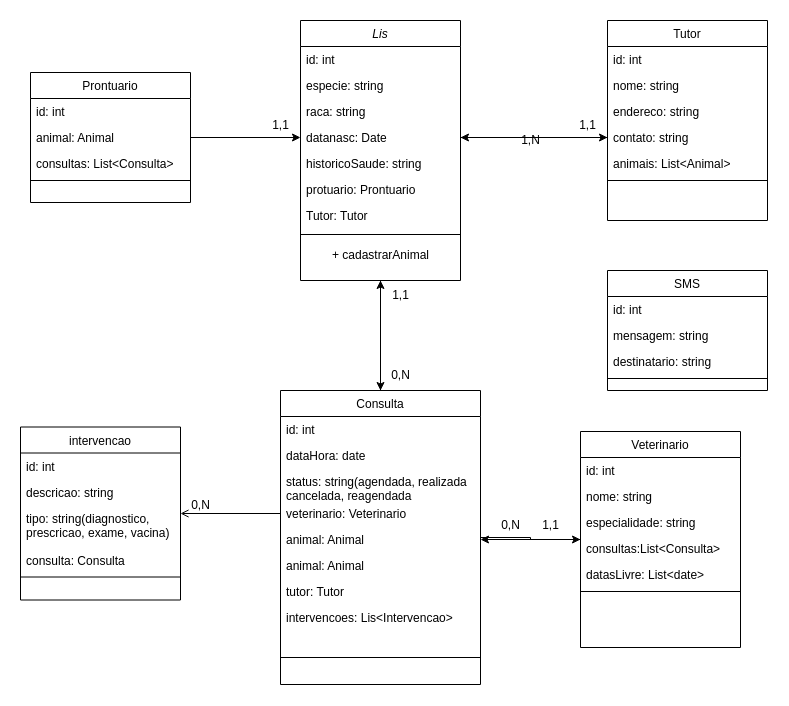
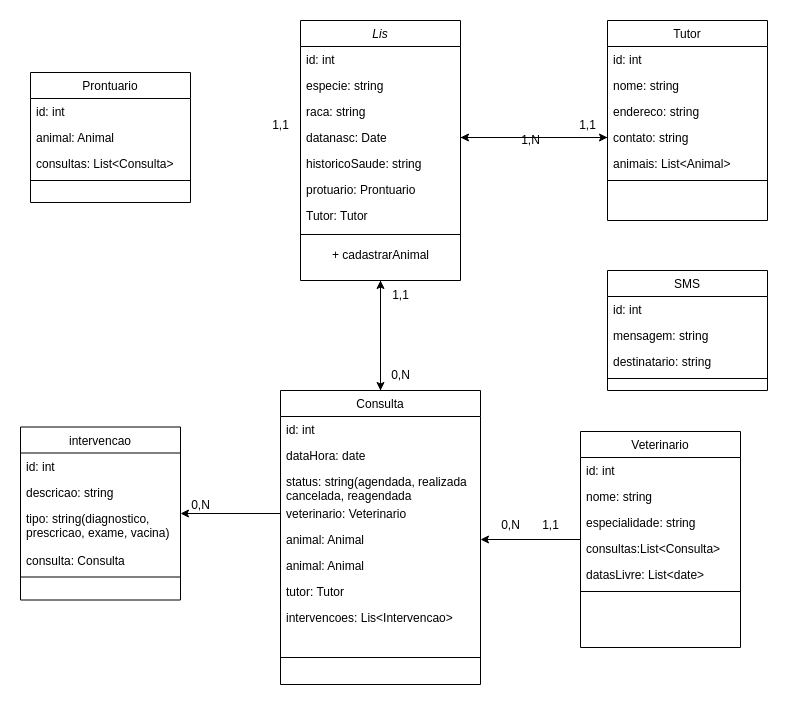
  <mxCell id="0" />
  <mxCell id="1" parent="0" />
  <mxCell id="2" style="edgeStyle=orthogonalEdgeStyle;rounded=0;orthogonalLoop=1;jettySize=auto;html=1;entryX=0.5;entryY=0;entryDx=0;entryDy=0;" edge="1" parent="1" source="3" target="22"><mxGeometry relative="1" as="geometry" /></mxCell>
  <mxCell id="3" value="Lis" style="swimlane;fontStyle=2;align=center;verticalAlign=top;childLayout=stackLayout;horizontal=1;startSize=26;horizontalStack=0;resizeParent=1;resizeLast=0;collapsible=1;marginBottom=0;rounded=0;shadow=0;strokeWidth=1;" parent="1" vertex="1"><mxGeometry x="300" y="20" width="160" height="260" as="geometry"><mxRectangle x="230" y="140" width="160" height="26" as="alternateBounds" /></mxGeometry></mxCell>
  <mxCell id="4" value="id: int" style="text;align=left;verticalAlign=top;spacingLeft=4;spacingRight=4;overflow=hidden;rotatable=0;points=[[0,0.5],[1,0.5]];portConstraint=eastwest;" parent="3" vertex="1"><mxGeometry y="26" width="160" height="26" as="geometry" /></mxCell>
  <mxCell id="5" value="especie: string" style="text;align=left;verticalAlign=top;spacingLeft=4;spacingRight=4;overflow=hidden;rotatable=0;points=[[0,0.5],[1,0.5]];portConstraint=eastwest;rounded=0;shadow=0;html=0;" parent="3" vertex="1"><mxGeometry y="52" width="160" height="26" as="geometry" /></mxCell>
  <mxCell id="6" value="raca: string" style="text;align=left;verticalAlign=top;spacingLeft=4;spacingRight=4;overflow=hidden;rotatable=0;points=[[0,0.5],[1,0.5]];portConstraint=eastwest;rounded=0;shadow=0;html=0;" parent="3" vertex="1"><mxGeometry y="78" width="160" height="26" as="geometry" /></mxCell>
  <mxCell id="7" value="datanasc: Date" style="text;align=left;verticalAlign=top;spacingLeft=4;spacingRight=4;overflow=hidden;rotatable=0;points=[[0,0.5],[1,0.5]];portConstraint=eastwest;rounded=0;shadow=0;html=0;" parent="3" vertex="1"><mxGeometry y="104" width="160" height="26" as="geometry" /></mxCell>
  <mxCell id="8" value="historicoSaude: string" style="text;align=left;verticalAlign=top;spacingLeft=4;spacingRight=4;overflow=hidden;rotatable=0;points=[[0,0.5],[1,0.5]];portConstraint=eastwest;rounded=0;shadow=0;html=0;" parent="3" vertex="1"><mxGeometry y="130" width="160" height="26" as="geometry" /></mxCell>
  <mxCell id="9" value="protuario: Prontuario" style="text;align=left;verticalAlign=top;spacingLeft=4;spacingRight=4;overflow=hidden;rotatable=0;points=[[0,0.5],[1,0.5]];portConstraint=eastwest;rounded=0;shadow=0;html=0;" parent="3" vertex="1"><mxGeometry y="156" width="160" height="26" as="geometry" /></mxCell>
  <mxCell id="10" value="Tutor: Tutor" style="text;align=left;verticalAlign=top;spacingLeft=4;spacingRight=4;overflow=hidden;rotatable=0;points=[[0,0.5],[1,0.5]];portConstraint=eastwest;rounded=0;shadow=0;html=0;" parent="3" vertex="1"><mxGeometry y="182" width="160" height="26" as="geometry" /></mxCell>
  <mxCell id="11" value="" style="line;html=1;strokeWidth=1;align=left;verticalAlign=middle;spacingTop=-1;spacingLeft=3;spacingRight=3;rotatable=0;labelPosition=right;points=[];portConstraint=eastwest;" parent="3" vertex="1"><mxGeometry y="208" width="160" height="12" as="geometry" /></mxCell>
  <mxCell id="12" value="+ cadastrarAnimal" style="text;html=1;align=center;verticalAlign=middle;resizable=0;points=[];autosize=1;strokeColor=none;fillColor=none;" vertex="1" parent="3"><mxGeometry y="220" width="160" height="30" as="geometry" /></mxCell>
  <mxCell id="13" value="Tutor" style="swimlane;fontStyle=0;align=center;verticalAlign=top;childLayout=stackLayout;horizontal=1;startSize=26;horizontalStack=0;resizeParent=1;resizeLast=0;collapsible=1;marginBottom=0;rounded=0;shadow=0;strokeWidth=1;" parent="1" vertex="1"><mxGeometry x="607" y="20" width="160" height="200" as="geometry"><mxRectangle x="550" y="140" width="160" height="26" as="alternateBounds" /></mxGeometry></mxCell>
  <mxCell id="14" value="id: int" style="text;align=left;verticalAlign=top;spacingLeft=4;spacingRight=4;overflow=hidden;rotatable=0;points=[[0,0.5],[1,0.5]];portConstraint=eastwest;" parent="13" vertex="1"><mxGeometry y="26" width="160" height="26" as="geometry" /></mxCell>
  <mxCell id="15" value="nome: string" style="text;align=left;verticalAlign=top;spacingLeft=4;spacingRight=4;overflow=hidden;rotatable=0;points=[[0,0.5],[1,0.5]];portConstraint=eastwest;rounded=0;shadow=0;html=0;" parent="13" vertex="1"><mxGeometry y="52" width="160" height="26" as="geometry" /></mxCell>
  <mxCell id="16" value="endereco: string" style="text;align=left;verticalAlign=top;spacingLeft=4;spacingRight=4;overflow=hidden;rotatable=0;points=[[0,0.5],[1,0.5]];portConstraint=eastwest;rounded=0;shadow=0;html=0;" parent="13" vertex="1"><mxGeometry y="78" width="160" height="26" as="geometry" /></mxCell>
  <mxCell id="17" value="contato: string" style="text;align=left;verticalAlign=top;spacingLeft=4;spacingRight=4;overflow=hidden;rotatable=0;points=[[0,0.5],[1,0.5]];portConstraint=eastwest;rounded=0;shadow=0;html=0;" parent="13" vertex="1"><mxGeometry y="104" width="160" height="26" as="geometry" /></mxCell>
  <mxCell id="18" value="animais: List&lt;Animal&gt;" style="text;align=left;verticalAlign=top;spacingLeft=4;spacingRight=4;overflow=hidden;rotatable=0;points=[[0,0.5],[1,0.5]];portConstraint=eastwest;rounded=0;shadow=0;html=0;" parent="13" vertex="1"><mxGeometry y="130" width="160" height="26" as="geometry" /></mxCell>
  <mxCell id="19" value="" style="line;html=1;strokeWidth=1;align=left;verticalAlign=middle;spacingTop=-1;spacingLeft=3;spacingRight=3;rotatable=0;labelPosition=right;points=[];portConstraint=eastwest;" parent="13" vertex="1"><mxGeometry y="156" width="160" height="8" as="geometry" /></mxCell>
- <mxCell id="20" style="edgeStyle=orthogonalEdgeStyle;rounded=0;orthogonalLoop=1;jettySize=auto;html=1;" edge="1" parent="1" source="22" target="33"><mxGeometry relative="1" as="geometry" /></mxCell>
  <mxCell id="21" style="edgeStyle=orthogonalEdgeStyle;rounded=0;orthogonalLoop=1;jettySize=auto;html=1;entryX=0.5;entryY=1;entryDx=0;entryDy=0;" edge="1" parent="1" source="22" target="3"><mxGeometry relative="1" as="geometry" /></mxCell>
  <mxCell id="22" value="Consulta" style="swimlane;fontStyle=0;align=center;verticalAlign=top;childLayout=stackLayout;horizontal=1;startSize=26;horizontalStack=0;resizeParent=1;resizeLast=0;collapsible=1;marginBottom=0;rounded=0;shadow=0;strokeWidth=1;" parent="1" vertex="1"><mxGeometry x="280" y="390" width="200" height="294" as="geometry"><mxRectangle x="550" y="140" width="160" height="26" as="alternateBounds" /></mxGeometry></mxCell>
  <mxCell id="23" value="id: int" style="text;align=left;verticalAlign=top;spacingLeft=4;spacingRight=4;overflow=hidden;rotatable=0;points=[[0,0.5],[1,0.5]];portConstraint=eastwest;" parent="22" vertex="1"><mxGeometry y="26" width="200" height="26" as="geometry" /></mxCell>
  <mxCell id="24" value="dataHora: date" style="text;align=left;verticalAlign=top;spacingLeft=4;spacingRight=4;overflow=hidden;rotatable=0;points=[[0,0.5],[1,0.5]];portConstraint=eastwest;rounded=0;shadow=0;html=0;" parent="22" vertex="1"><mxGeometry y="52" width="200" height="26" as="geometry" /></mxCell>
  <mxCell id="25" value="status: string(agendada, realizada&#10;cancelada, reagendada" style="text;align=left;verticalAlign=top;spacingLeft=4;spacingRight=4;overflow=hidden;rotatable=0;points=[[0,0.5],[1,0.5]];portConstraint=eastwest;rounded=0;shadow=0;html=0;" parent="22" vertex="1"><mxGeometry y="78" width="200" height="32" as="geometry" /></mxCell>
  <mxCell id="26" value="veterinario: Veterinario" style="text;align=left;verticalAlign=top;spacingLeft=4;spacingRight=4;overflow=hidden;rotatable=0;points=[[0,0.5],[1,0.5]];portConstraint=eastwest;rounded=0;shadow=0;html=0;" parent="22" vertex="1"><mxGeometry y="110" width="200" height="26" as="geometry" /></mxCell>
  <mxCell id="27" value="animal: Animal" style="text;align=left;verticalAlign=top;spacingLeft=4;spacingRight=4;overflow=hidden;rotatable=0;points=[[0,0.5],[1,0.5]];portConstraint=eastwest;rounded=0;shadow=0;html=0;" parent="22" vertex="1"><mxGeometry y="136" width="200" height="26" as="geometry" /></mxCell>
  <mxCell id="28" value="animal: Animal" style="text;align=left;verticalAlign=top;spacingLeft=4;spacingRight=4;overflow=hidden;rotatable=0;points=[[0,0.5],[1,0.5]];portConstraint=eastwest;rounded=0;shadow=0;html=0;" vertex="1" parent="22"><mxGeometry y="162" width="200" height="26" as="geometry" /></mxCell>
  <mxCell id="29" value="tutor: Tutor" style="text;align=left;verticalAlign=top;spacingLeft=4;spacingRight=4;overflow=hidden;rotatable=0;points=[[0,0.5],[1,0.5]];portConstraint=eastwest;rounded=0;shadow=0;html=0;" vertex="1" parent="22"><mxGeometry y="188" width="200" height="26" as="geometry" /></mxCell>
  <mxCell id="30" value="intervencoes: Lis&lt;Intervencao&gt;" style="text;align=left;verticalAlign=top;spacingLeft=4;spacingRight=4;overflow=hidden;rotatable=0;points=[[0,0.5],[1,0.5]];portConstraint=eastwest;rounded=0;shadow=0;html=0;" vertex="1" parent="22"><mxGeometry y="214" width="200" height="26" as="geometry" /></mxCell>
  <mxCell id="31" value="" style="line;html=1;strokeWidth=1;align=left;verticalAlign=middle;spacingTop=-1;spacingLeft=3;spacingRight=3;rotatable=0;labelPosition=right;points=[];portConstraint=eastwest;" parent="22" vertex="1"><mxGeometry y="240" width="200" height="54" as="geometry" /></mxCell>
  <mxCell id="32" style="edgeStyle=orthogonalEdgeStyle;rounded=0;orthogonalLoop=1;jettySize=auto;html=1;entryX=1;entryY=0.5;entryDx=0;entryDy=0;" edge="1" parent="1" source="33" target="27"><mxGeometry relative="1" as="geometry" /></mxCell>
  <mxCell id="33" value="Veterinario" style="swimlane;fontStyle=0;align=center;verticalAlign=top;childLayout=stackLayout;horizontal=1;startSize=26;horizontalStack=0;resizeParent=1;resizeLast=0;collapsible=1;marginBottom=0;rounded=0;shadow=0;strokeWidth=1;" parent="1" vertex="1"><mxGeometry x="580" y="431" width="160" height="216" as="geometry"><mxRectangle x="550" y="140" width="160" height="26" as="alternateBounds" /></mxGeometry></mxCell>
  <mxCell id="34" value="id: int" style="text;align=left;verticalAlign=top;spacingLeft=4;spacingRight=4;overflow=hidden;rotatable=0;points=[[0,0.5],[1,0.5]];portConstraint=eastwest;" parent="33" vertex="1"><mxGeometry y="26" width="160" height="26" as="geometry" /></mxCell>
  <mxCell id="35" value="nome: string" style="text;align=left;verticalAlign=top;spacingLeft=4;spacingRight=4;overflow=hidden;rotatable=0;points=[[0,0.5],[1,0.5]];portConstraint=eastwest;rounded=0;shadow=0;html=0;" parent="33" vertex="1"><mxGeometry y="52" width="160" height="26" as="geometry" /></mxCell>
  <mxCell id="36" value="especialidade: string" style="text;align=left;verticalAlign=top;spacingLeft=4;spacingRight=4;overflow=hidden;rotatable=0;points=[[0,0.5],[1,0.5]];portConstraint=eastwest;rounded=0;shadow=0;html=0;" parent="33" vertex="1"><mxGeometry y="78" width="160" height="26" as="geometry" /></mxCell>
  <mxCell id="37" value="consultas:List&lt;Consulta&gt;" style="text;align=left;verticalAlign=top;spacingLeft=4;spacingRight=4;overflow=hidden;rotatable=0;points=[[0,0.5],[1,0.5]];portConstraint=eastwest;rounded=0;shadow=0;html=0;" parent="33" vertex="1"><mxGeometry y="104" width="160" height="26" as="geometry" /></mxCell>
  <mxCell id="38" value="datasLivre: List&lt;date&gt;" style="text;align=left;verticalAlign=top;spacingLeft=4;spacingRight=4;overflow=hidden;rotatable=0;points=[[0,0.5],[1,0.5]];portConstraint=eastwest;rounded=0;shadow=0;html=0;" parent="33" vertex="1"><mxGeometry y="130" width="160" height="26" as="geometry" /></mxCell>
  <mxCell id="39" value="" style="line;html=1;strokeWidth=1;align=left;verticalAlign=middle;spacingTop=-1;spacingLeft=3;spacingRight=3;rotatable=0;labelPosition=right;points=[];portConstraint=eastwest;" parent="33" vertex="1"><mxGeometry y="156" width="160" height="8" as="geometry" /></mxCell>
- <mxCell id="40" style="edgeStyle=orthogonalEdgeStyle;rounded=0;orthogonalLoop=1;jettySize=auto;html=1;entryX=0;entryY=0.5;entryDx=0;entryDy=0;" parent="1" source="41" target="7" edge="1"><mxGeometry relative="1" as="geometry" /></mxCell>
  <mxCell id="41" value="Prontuario" style="swimlane;fontStyle=0;align=center;verticalAlign=top;childLayout=stackLayout;horizontal=1;startSize=26;horizontalStack=0;resizeParent=1;resizeLast=0;collapsible=1;marginBottom=0;rounded=0;shadow=0;strokeWidth=1;" parent="1" vertex="1"><mxGeometry x="30" y="72" width="160" height="130" as="geometry"><mxRectangle x="550" y="140" width="160" height="26" as="alternateBounds" /></mxGeometry></mxCell>
  <mxCell id="42" value="id: int" style="text;align=left;verticalAlign=top;spacingLeft=4;spacingRight=4;overflow=hidden;rotatable=0;points=[[0,0.5],[1,0.5]];portConstraint=eastwest;" parent="41" vertex="1"><mxGeometry y="26" width="160" height="26" as="geometry" /></mxCell>
  <mxCell id="43" value="animal: Animal" style="text;align=left;verticalAlign=top;spacingLeft=4;spacingRight=4;overflow=hidden;rotatable=0;points=[[0,0.5],[1,0.5]];portConstraint=eastwest;rounded=0;shadow=0;html=0;" parent="41" vertex="1"><mxGeometry y="52" width="160" height="26" as="geometry" /></mxCell>
  <mxCell id="44" value="consultas: List&lt;Consulta&gt;" style="text;align=left;verticalAlign=top;spacingLeft=4;spacingRight=4;overflow=hidden;rotatable=0;points=[[0,0.5],[1,0.5]];portConstraint=eastwest;rounded=0;shadow=0;html=0;" parent="41" vertex="1"><mxGeometry y="78" width="160" height="26" as="geometry" /></mxCell>
  <mxCell id="45" value="" style="line;html=1;strokeWidth=1;align=left;verticalAlign=middle;spacingTop=-1;spacingLeft=3;spacingRight=3;rotatable=0;labelPosition=right;points=[];portConstraint=eastwest;" parent="41" vertex="1"><mxGeometry y="104" width="160" height="8" as="geometry" /></mxCell>
  <mxCell id="46" value="intervencao" style="swimlane;fontStyle=0;align=center;verticalAlign=top;childLayout=stackLayout;horizontal=1;startSize=26;horizontalStack=0;resizeParent=1;resizeLast=0;collapsible=1;marginBottom=0;rounded=0;shadow=0;strokeWidth=1;" parent="1" vertex="1"><mxGeometry x="20" y="426.5" width="160" height="173" as="geometry"><mxRectangle x="550" y="140" width="160" height="26" as="alternateBounds" /></mxGeometry></mxCell>
  <mxCell id="47" value="id: int" style="text;align=left;verticalAlign=top;spacingLeft=4;spacingRight=4;overflow=hidden;rotatable=0;points=[[0,0.5],[1,0.5]];portConstraint=eastwest;" parent="46" vertex="1"><mxGeometry y="26" width="160" height="26" as="geometry" /></mxCell>
  <mxCell id="48" value="descricao: string" style="text;align=left;verticalAlign=top;spacingLeft=4;spacingRight=4;overflow=hidden;rotatable=0;points=[[0,0.5],[1,0.5]];portConstraint=eastwest;rounded=0;shadow=0;html=0;" parent="46" vertex="1"><mxGeometry y="52" width="160" height="26" as="geometry" /></mxCell>
  <mxCell id="49" value="tipo: string(diagnostico, &#10;prescricao, exame, vacina)" style="text;align=left;verticalAlign=top;spacingLeft=4;spacingRight=4;overflow=hidden;rotatable=0;points=[[0,0.5],[1,0.5]];portConstraint=eastwest;rounded=0;shadow=0;html=0;" parent="46" vertex="1"><mxGeometry y="78" width="160" height="42" as="geometry" /></mxCell>
  <mxCell id="50" value="consulta: Consulta" style="text;align=left;verticalAlign=top;spacingLeft=4;spacingRight=4;overflow=hidden;rotatable=0;points=[[0,0.5],[1,0.5]];portConstraint=eastwest;rounded=0;shadow=0;html=0;" parent="46" vertex="1"><mxGeometry y="120" width="160" height="26" as="geometry" /></mxCell>
  <mxCell id="51" value="" style="line;html=1;strokeWidth=1;align=left;verticalAlign=middle;spacingTop=-1;spacingLeft=3;spacingRight=3;rotatable=0;labelPosition=right;points=[];portConstraint=eastwest;" parent="46" vertex="1"><mxGeometry y="146" width="160" height="8" as="geometry" /></mxCell>
  <mxCell id="52" value="SMS" style="swimlane;fontStyle=0;align=center;verticalAlign=top;childLayout=stackLayout;horizontal=1;startSize=26;horizontalStack=0;resizeParent=1;resizeLast=0;collapsible=1;marginBottom=0;rounded=0;shadow=0;strokeWidth=1;" parent="1" vertex="1"><mxGeometry x="607" y="270" width="160" height="120" as="geometry"><mxRectangle x="550" y="140" width="160" height="26" as="alternateBounds" /></mxGeometry></mxCell>
  <mxCell id="53" value="id: int" style="text;align=left;verticalAlign=top;spacingLeft=4;spacingRight=4;overflow=hidden;rotatable=0;points=[[0,0.5],[1,0.5]];portConstraint=eastwest;" parent="52" vertex="1"><mxGeometry y="26" width="160" height="26" as="geometry" /></mxCell>
  <mxCell id="54" value="mensagem: string" style="text;align=left;verticalAlign=top;spacingLeft=4;spacingRight=4;overflow=hidden;rotatable=0;points=[[0,0.5],[1,0.5]];portConstraint=eastwest;rounded=0;shadow=0;html=0;" parent="52" vertex="1"><mxGeometry y="52" width="160" height="26" as="geometry" /></mxCell>
  <mxCell id="55" value="destinatario: string" style="text;align=left;verticalAlign=top;spacingLeft=4;spacingRight=4;overflow=hidden;rotatable=0;points=[[0,0.5],[1,0.5]];portConstraint=eastwest;rounded=0;shadow=0;html=0;" parent="52" vertex="1"><mxGeometry y="78" width="160" height="26" as="geometry" /></mxCell>
  <mxCell id="56" value="" style="line;html=1;strokeWidth=1;align=left;verticalAlign=middle;spacingTop=-1;spacingLeft=3;spacingRight=3;rotatable=0;labelPosition=right;points=[];portConstraint=eastwest;" parent="52" vertex="1"><mxGeometry y="104" width="160" height="8" as="geometry" /></mxCell>
  <mxCell id="57" style="edgeStyle=orthogonalEdgeStyle;rounded=0;orthogonalLoop=1;jettySize=auto;html=1;entryX=1;entryY=0.5;entryDx=0;entryDy=0;" parent="1" source="17" target="7" edge="1"><mxGeometry relative="1" as="geometry" /></mxCell>
  <mxCell id="58" style="edgeStyle=orthogonalEdgeStyle;rounded=0;orthogonalLoop=1;jettySize=auto;html=1;" parent="1" source="7" target="17" edge="1"><mxGeometry relative="1" as="geometry" /></mxCell>
  <mxCell id="59" value="1,N" style="text;html=1;align=center;verticalAlign=middle;resizable=0;points=[];autosize=1;strokeColor=none;fillColor=none;" vertex="1" parent="1"><mxGeometry x="510" y="125" width="40" height="30" as="geometry" /></mxCell>
  <mxCell id="60" value="1,1" style="text;html=1;align=center;verticalAlign=middle;resizable=0;points=[];autosize=1;strokeColor=none;fillColor=none;" vertex="1" parent="1"><mxGeometry x="567" y="110" width="40" height="30" as="geometry" /></mxCell>
  <mxCell id="61" value="1,1" style="text;html=1;align=center;verticalAlign=middle;resizable=0;points=[];autosize=1;strokeColor=none;fillColor=none;" vertex="1" parent="1"><mxGeometry x="380" y="280" width="40" height="30" as="geometry" /></mxCell>
  <mxCell id="62" value="1,1" style="text;html=1;align=center;verticalAlign=middle;resizable=0;points=[];autosize=1;strokeColor=none;fillColor=none;" vertex="1" parent="1"><mxGeometry x="530" y="510" width="40" height="30" as="geometry" /></mxCell>
  <mxCell id="63" value="0,N" style="text;html=1;align=center;verticalAlign=middle;resizable=0;points=[];autosize=1;strokeColor=none;fillColor=none;" vertex="1" parent="1"><mxGeometry x="490" y="510" width="40" height="30" as="geometry" /></mxCell>
  <mxCell id="64" value="1,1" style="text;html=1;align=center;verticalAlign=middle;resizable=0;points=[];autosize=1;strokeColor=none;fillColor=none;" vertex="1" parent="1"><mxGeometry x="260" y="110" width="40" height="30" as="geometry" /></mxCell>
  <mxCell id="65" value="0,N" style="text;html=1;align=center;verticalAlign=middle;resizable=0;points=[];autosize=1;strokeColor=none;fillColor=none;" vertex="1" parent="1"><mxGeometry x="380" y="360" width="40" height="30" as="geometry" /></mxCell>
  <mxCell id="66" value="0,N" style="text;html=1;align=center;verticalAlign=middle;resizable=0;points=[];autosize=1;strokeColor=none;fillColor=none;" vertex="1" parent="1"><mxGeometry x="180" y="490" width="40" height="30" as="geometry" /></mxCell>
- <mxCell id="67" style="edgeStyle=orthogonalEdgeStyle;rounded=0;orthogonalLoop=1;jettySize=auto;html=1;endArrow=open;" edge="1" parent="1" source="26" target="46"><mxGeometry relative="1" as="geometry" /></mxCell>
+ <mxCell id="67" style="edgeStyle=orthogonalEdgeStyle;rounded=0;orthogonalLoop=1;jettySize=auto;html=1;" edge="1" parent="1" source="26" target="46"><mxGeometry relative="1" as="geometry" /></mxCell>
